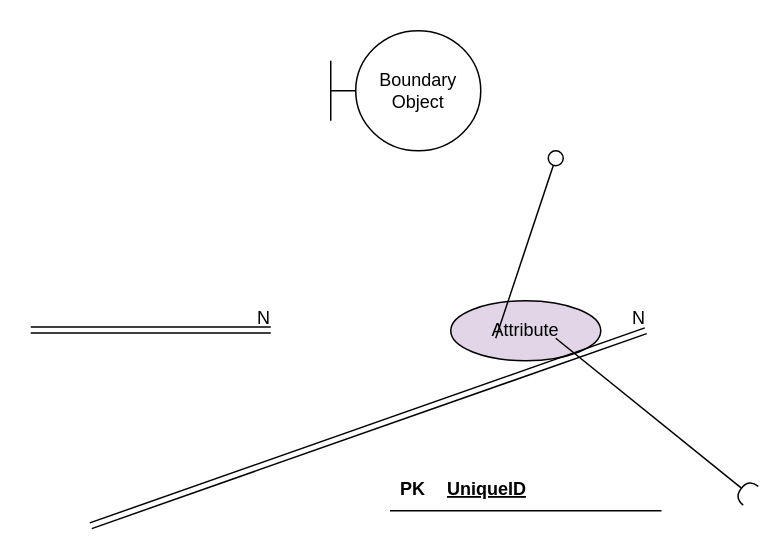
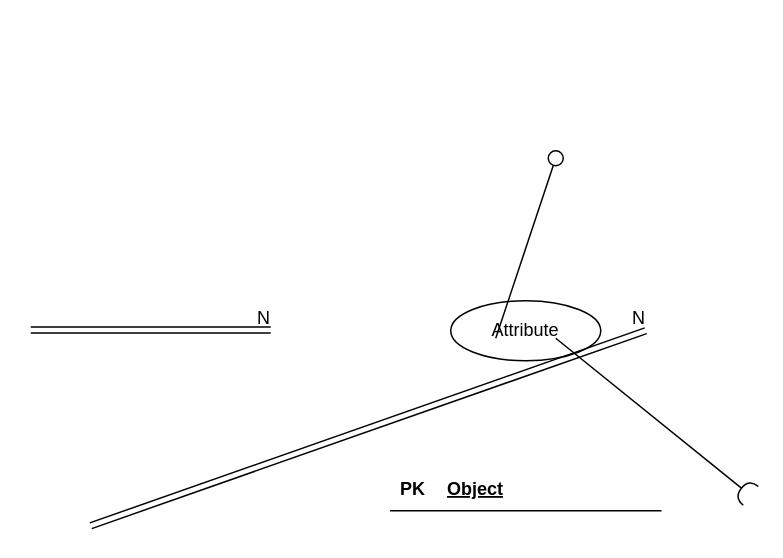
  <mxCell id="0" />
  <mxCell id="1" parent="0" />
- <mxCell id="2" value="Attribute" style="ellipse;whiteSpace=wrap;html=1;align=center;fillColor=#e1d5e7;" vertex="1" parent="1"><mxGeometry x="300" y="200" width="100" height="40" as="geometry" /></mxCell>
+ <mxCell id="2" value="Attribute" style="ellipse;whiteSpace=wrap;html=1;align=center;" vertex="1" parent="1"><mxGeometry x="300" y="200" width="100" height="40" as="geometry" /></mxCell>
  <mxCell id="3" value="" style="shape=table;startSize=0;container=1;collapsible=1;childLayout=tableLayout;fixedRows=1;rowLines=0;fontStyle=0;align=center;resizeLast=1;strokeColor=none;fillColor=none;collapsible=0;" vertex="1" parent="1"><mxGeometry x="260" y="310" width="180" height="30" as="geometry" /></mxCell>
  <mxCell id="4" value="" style="shape=tableRow;horizontal=0;startSize=0;swimlaneHead=0;swimlaneBody=0;fillColor=none;collapsible=0;dropTarget=0;points=[[0,0.5],[1,0.5]];portConstraint=eastwest;top=0;left=0;right=0;bottom=1;" vertex="1" parent="3"><mxGeometry width="180" height="30" as="geometry" /></mxCell>
  <mxCell id="5" value="PK" style="shape=partialRectangle;connectable=0;fillColor=none;top=0;left=0;bottom=0;right=0;fontStyle=1;overflow=hidden;" vertex="1" parent="4"><mxGeometry width="30" height="30" as="geometry"><mxRectangle width="30" height="30" as="alternateBounds" /></mxGeometry></mxCell>
- <mxCell id="6" value="UniqueID" style="shape=partialRectangle;connectable=0;fillColor=none;top=0;left=0;bottom=0;right=0;align=left;spacingLeft=6;fontStyle=5;overflow=hidden;" vertex="1" parent="4"><mxGeometry x="30" width="150" height="30" as="geometry"><mxRectangle width="150" height="30" as="alternateBounds" /></mxGeometry></mxCell>
+ <mxCell id="6" value="Object" style="shape=partialRectangle;connectable=0;fillColor=none;top=0;left=0;bottom=0;right=0;align=left;spacingLeft=6;fontStyle=5;overflow=hidden;" vertex="1" parent="4"><mxGeometry x="30" width="150" height="30" as="geometry"><mxRectangle width="150" height="30" as="alternateBounds" /></mxGeometry></mxCell>
  <mxCell id="7" value="" style="shape=link;html=1;rounded=0;" edge="1" parent="1"><mxGeometry relative="1" as="geometry"><mxPoint x="20" y="219.5" as="sourcePoint" /><mxPoint x="180" y="219.5" as="targetPoint" /></mxGeometry></mxCell>
  <mxCell id="8" value="N" style="resizable=0;html=1;align=right;verticalAlign=bottom;" connectable="0" vertex="1" parent="7"><mxGeometry x="1" relative="1" as="geometry" /></mxCell>
  <mxCell id="9" value="" style="shape=link;html=1;rounded=0;" edge="1" parent="1"><mxGeometry relative="1" as="geometry"><mxPoint x="60" y="350" as="sourcePoint" /><mxPoint x="430" y="220" as="targetPoint" /></mxGeometry></mxCell>
  <mxCell id="10" value="N" style="resizable=0;html=1;align=right;verticalAlign=bottom;" connectable="0" vertex="1" parent="9"><mxGeometry x="1" relative="1" as="geometry" /></mxCell>
- <mxCell id="11" value="Boundary Object" style="shape=umlBoundary;whiteSpace=wrap;html=1;" vertex="1" parent="1"><mxGeometry x="220" y="20" width="100" height="80" as="geometry" /></mxCell>
  <mxCell id="12" value="" style="rounded=0;orthogonalLoop=1;jettySize=auto;html=1;endArrow=none;endFill=0;sketch=0;sourcePerimeterSpacing=0;targetPerimeterSpacing=0;" edge="1" target="14" parent="1"><mxGeometry relative="1" as="geometry"><mxPoint x="330" y="225" as="sourcePoint" /></mxGeometry></mxCell>
  <mxCell id="13" value="" style="rounded=0;orthogonalLoop=1;jettySize=auto;html=1;endArrow=halfCircle;endFill=0;endSize=6;strokeWidth=1;sketch=0;" edge="1" parent="1"><mxGeometry relative="1" as="geometry"><mxPoint x="370" y="225" as="sourcePoint" /><mxPoint x="500" y="330" as="targetPoint" /></mxGeometry></mxCell>
  <mxCell id="14" value="" style="ellipse;whiteSpace=wrap;html=1;align=center;aspect=fixed;resizable=0;points=[];outlineConnect=0;sketch=0;" vertex="1" parent="1"><mxGeometry x="365" y="100" width="10" height="10" as="geometry" /></mxCell>
